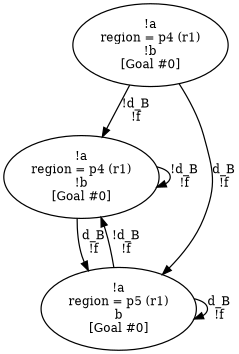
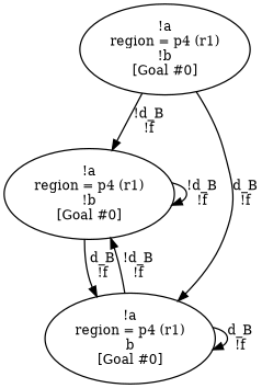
  digraph {
    rankdir=TB
    node [fontsize=20 style=bold]
    edge [arrowsize=1.5 fontsize=20 style=bold]
    n1 [height=0 label="!a\nregion = p4 (r1)\n!b\n[Goal #0]" width=0]
    n2 [height=0 label="!a\nregion = p4 (r1)\n!b\n[Goal #0]" width=0]
-   n3 [height=0 label="!a\nregion = p5 (r1)\nb\n[Goal #0]" width=0]
+   n3 [height=0 label="!a\nregion = p4 (r1)\nb\n[Goal #0]" width=0]
    n1 -> n2 [label="!d_B\n!f"]
    n1 -> n3 [label="d_B\n!f"]
    n2 -> n2 [label="!d_B\n!f"]
    n2 -> n3 [label="d_B\n!f"]
    n3 -> n2 [label="!d_B\n!f"]
    n3 -> n3 [label="d_B\n!f"]
  }
